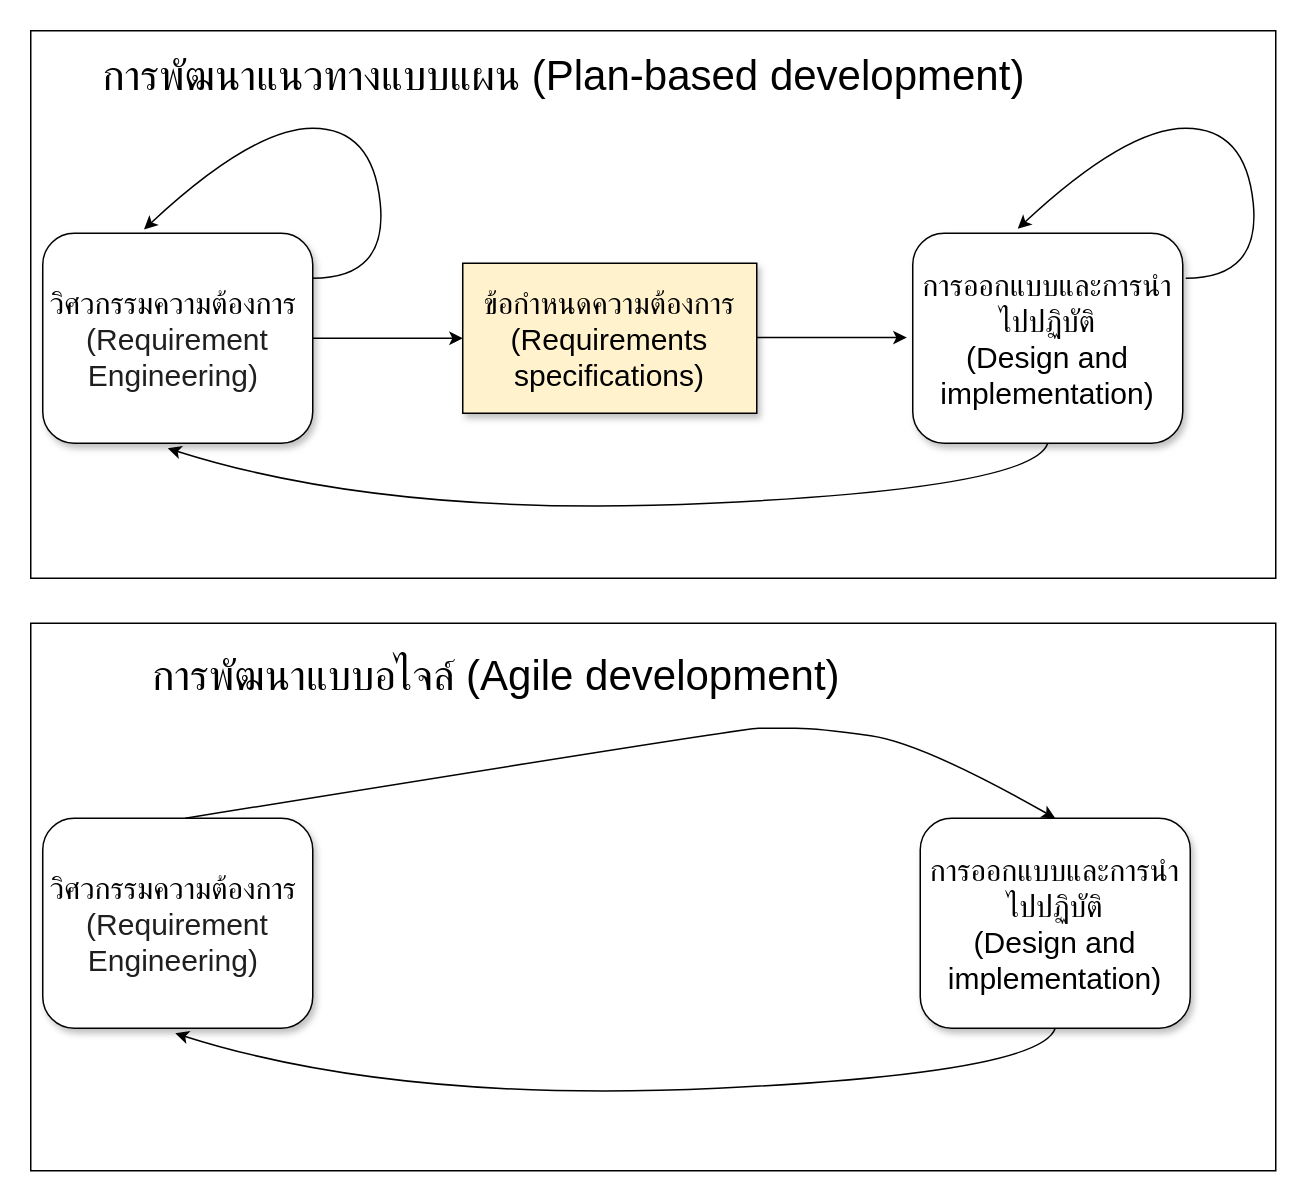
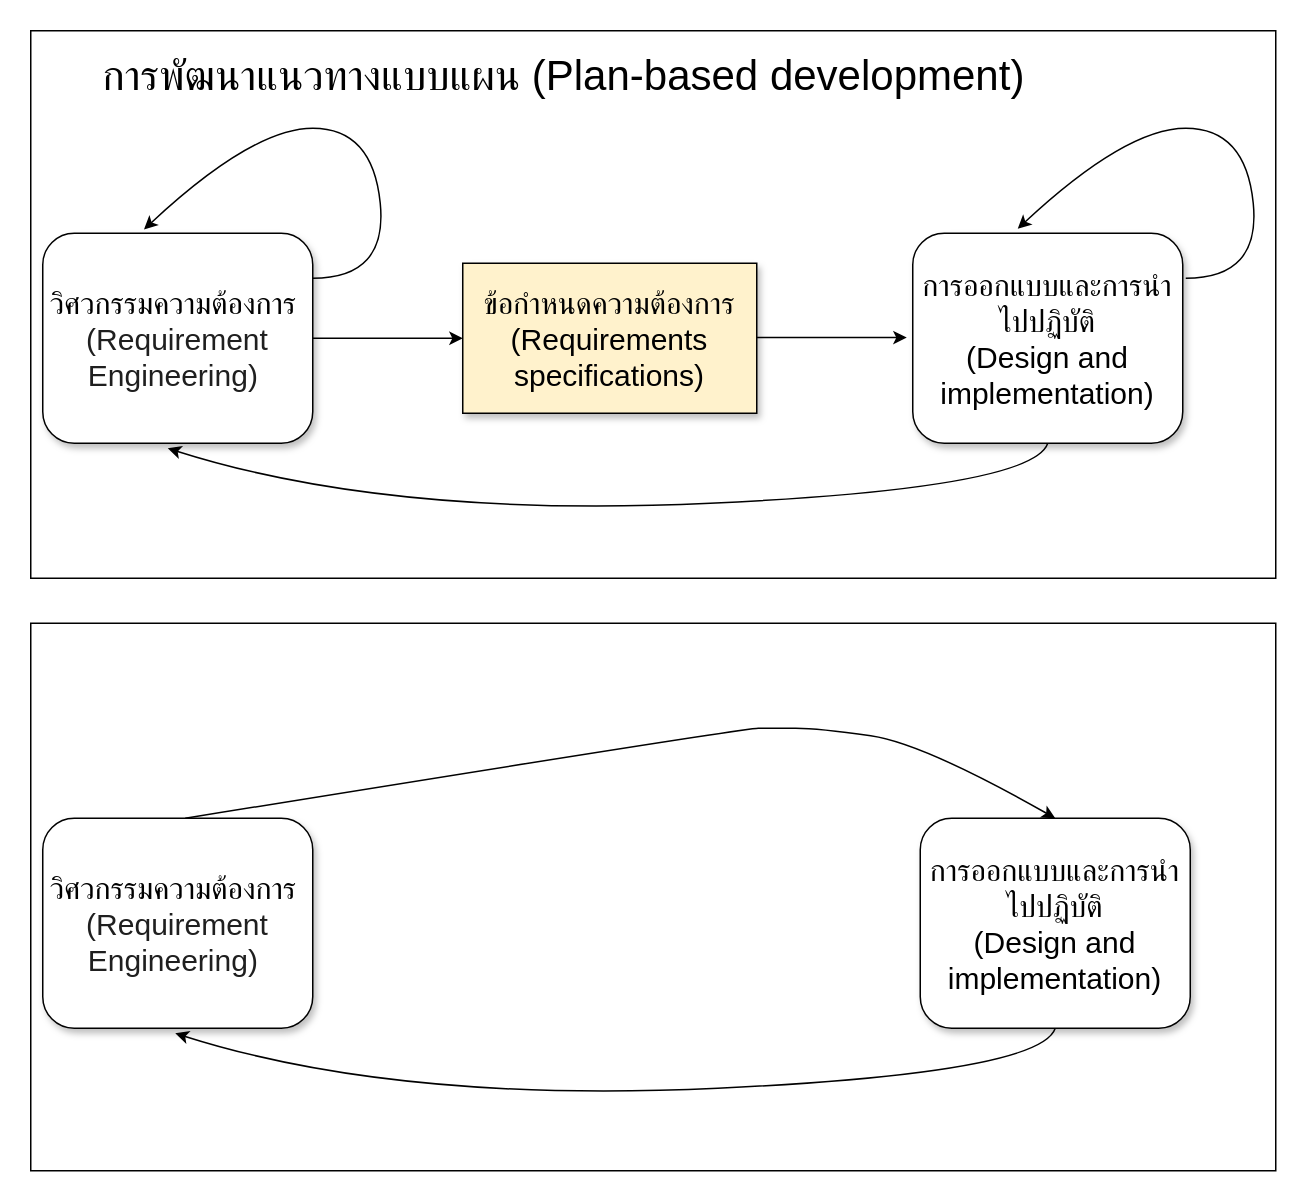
  <mxCell id="0" />
  <mxCell id="1" parent="0" />
  <mxCell id="2" value="" style="rounded=0;whiteSpace=wrap;html=1;" vertex="1" parent="1"><mxGeometry y="415" width="830" height="365" as="geometry" x="20" /></mxCell>
  <mxCell id="3" value="" style="rounded=0;whiteSpace=wrap;html=1;" vertex="1" parent="1"><mxGeometry y="20" width="830" height="365" as="geometry" x="20" /></mxCell>
  <mxCell id="4" value="&lt;font style=&quot;font-size: 20px;&quot; face=&quot;Helvetica&quot;&gt;วิศวกรรมความต้องการ&lt;span style=&quot;color: rgb(31, 31, 31); font-size: 20px; text-align: left; background-color: rgb(255, 255, 255);&quot;&gt;&amp;nbsp;&lt;br&gt;(Requirement Engineering)&amp;nbsp;&lt;/span&gt;&lt;/font&gt;" style="rounded=1;whiteSpace=wrap;html=1;shadow=1;glass=0;" vertex="1" parent="1"><mxGeometry x="28" y="155" width="180" height="140" as="geometry" /></mxCell>
  <mxCell id="5" value="&lt;font style=&quot;font-size: 20px;&quot;&gt;การออกแบบและการนำไปปฏิบัติ&lt;br&gt;(Design and implementation)&lt;/font&gt;" style="rounded=1;whiteSpace=wrap;html=1;shadow=1;glass=0;" vertex="1" parent="1"><mxGeometry x="608" y="155" width="180" height="140" as="geometry" /></mxCell>
  <mxCell id="6" value="&lt;font style=&quot;font-size: 20px;&quot;&gt;ข้อกำหนดความต้องการ (Requirements specifications)&lt;/font&gt;" style="rounded=0;whiteSpace=wrap;html=1;shadow=1;fillColor=#fff2cc;" vertex="1" parent="1"><mxGeometry x="308" y="175" width="196" height="100" as="geometry" /></mxCell>
  <mxCell id="7" value="" style="curved=1;endArrow=classic;html=1;rounded=0;entryX=0.375;entryY=-0.018;entryDx=0;entryDy=0;entryPerimeter=0;" edge="1" parent="1" target="4"><mxGeometry width="50" height="50" relative="1" as="geometry"><mxPoint x="208" y="185" as="sourcePoint" /><mxPoint x="258" y="135" as="targetPoint" /><Array as="points"><mxPoint x="258" y="185" /><mxPoint x="248" y="85" /><mxPoint x="168" y="85" /></Array></mxGeometry></mxCell>
  <mxCell id="8" value="" style="endArrow=classic;html=1;rounded=0;entryX=0;entryY=0.5;entryDx=0;entryDy=0;" edge="1" parent="1" target="6"><mxGeometry width="50" height="50" relative="1" as="geometry"><mxPoint x="208" y="225" as="sourcePoint" /><mxPoint x="258" y="175" as="targetPoint" /></mxGeometry></mxCell>
  <mxCell id="9" value="" style="endArrow=classic;html=1;rounded=0;entryX=0;entryY=0.5;entryDx=0;entryDy=0;" edge="1" parent="1"><mxGeometry width="50" height="50" relative="1" as="geometry"><mxPoint x="504" y="224.58" as="sourcePoint" /><mxPoint x="604" y="224.58" as="targetPoint" /></mxGeometry></mxCell>
  <mxCell id="10" value="" style="curved=1;endArrow=classic;html=1;rounded=0;entryX=0.375;entryY=-0.018;entryDx=0;entryDy=0;entryPerimeter=0;" edge="1" parent="1"><mxGeometry width="50" height="50" relative="1" as="geometry"><mxPoint x="790" y="185" as="sourcePoint" /><mxPoint x="678" y="152" as="targetPoint" /><Array as="points"><mxPoint x="840" y="185" /><mxPoint x="830" y="85" /><mxPoint x="750" y="85" /></Array></mxGeometry></mxCell>
  <mxCell id="11" value="" style="curved=1;endArrow=classic;html=1;rounded=0;entryX=0.463;entryY=1.024;entryDx=0;entryDy=0;entryPerimeter=0;exitX=0.5;exitY=1;exitDx=0;exitDy=0;" edge="1" parent="1" source="5" target="4"><mxGeometry width="50" height="50" relative="1" as="geometry"><mxPoint x="688" y="385" as="sourcePoint" /><mxPoint x="738" y="335" as="targetPoint" /><Array as="points"><mxPoint x="688" y="325" /><mxPoint x="258" y="345" /></Array></mxGeometry></mxCell>
  <mxCell id="12" value="&lt;font style=&quot;font-size: 28px;&quot;&gt;การพัฒนาแนวทางแบบแผน (Plan-based development)&lt;/font&gt;" style="text;html=1;align=center;verticalAlign=middle;resizable=0;points=[];autosize=1;strokeColor=none;fillColor=none;" vertex="1" parent="1"><mxGeometry x="40" y="25" width="670" height="50" as="geometry" /></mxCell>
  <mxCell id="13" value="&lt;font style=&quot;font-size: 20px;&quot; face=&quot;Helvetica&quot;&gt;วิศวกรรมความต้องการ&lt;span style=&quot;color: rgb(31, 31, 31); font-size: 20px; text-align: left; background-color: rgb(255, 255, 255);&quot;&gt;&amp;nbsp;&lt;br&gt;(Requirement Engineering)&amp;nbsp;&lt;/span&gt;&lt;/font&gt;" style="rounded=1;whiteSpace=wrap;html=1;shadow=1;glass=0;" vertex="1" parent="1"><mxGeometry x="28" y="545" width="180" height="140" as="geometry" /></mxCell>
  <mxCell id="14" value="&lt;font style=&quot;font-size: 20px;&quot;&gt;การออกแบบและการนำไปปฏิบัติ&lt;br&gt;(Design and implementation)&lt;/font&gt;" style="rounded=1;whiteSpace=wrap;html=1;shadow=1;glass=0;" vertex="1" parent="1"><mxGeometry x="613" y="545" width="180" height="140" as="geometry" /></mxCell>
  <mxCell id="15" value="" style="curved=1;endArrow=classic;html=1;rounded=0;entryX=0.463;entryY=1.024;entryDx=0;entryDy=0;entryPerimeter=0;exitX=0.5;exitY=1;exitDx=0;exitDy=0;" edge="1" parent="1" source="14"><mxGeometry width="50" height="50" relative="1" as="geometry"><mxPoint x="693" y="775" as="sourcePoint" /><mxPoint x="116.34" y="688.36" as="targetPoint" /><Array as="points"><mxPoint x="693" y="715" /><mxPoint x="263" y="735" /></Array></mxGeometry></mxCell>
- <mxCell id="16" value="&lt;font style=&quot;font-size: 28px;&quot;&gt;การพัฒนาแบบอไจล์ (Agile development)&lt;/font&gt;" style="text;html=1;align=center;verticalAlign=middle;resizable=0;points=[];autosize=1;strokeColor=none;fillColor=none;" vertex="1" parent="1"><mxGeometry x="75" y="425" width="510" height="50" as="geometry" /></mxCell>
  <mxCell id="17" value="" style="curved=1;endArrow=classic;html=1;rounded=0;exitX=0.5;exitY=0;exitDx=0;exitDy=0;entryX=0.5;entryY=0;entryDx=0;entryDy=0;" edge="1" parent="1" target="14"><mxGeometry width="50" height="50" relative="1" as="geometry"><mxPoint x="123" y="545" as="sourcePoint" /><mxPoint x="595" y="615" as="targetPoint" /><Array as="points"><mxPoint x="495" y="485" /><mxPoint x="515" y="485" /><mxPoint x="545" y="485" /><mxPoint x="615" y="495" /></Array></mxGeometry></mxCell>
